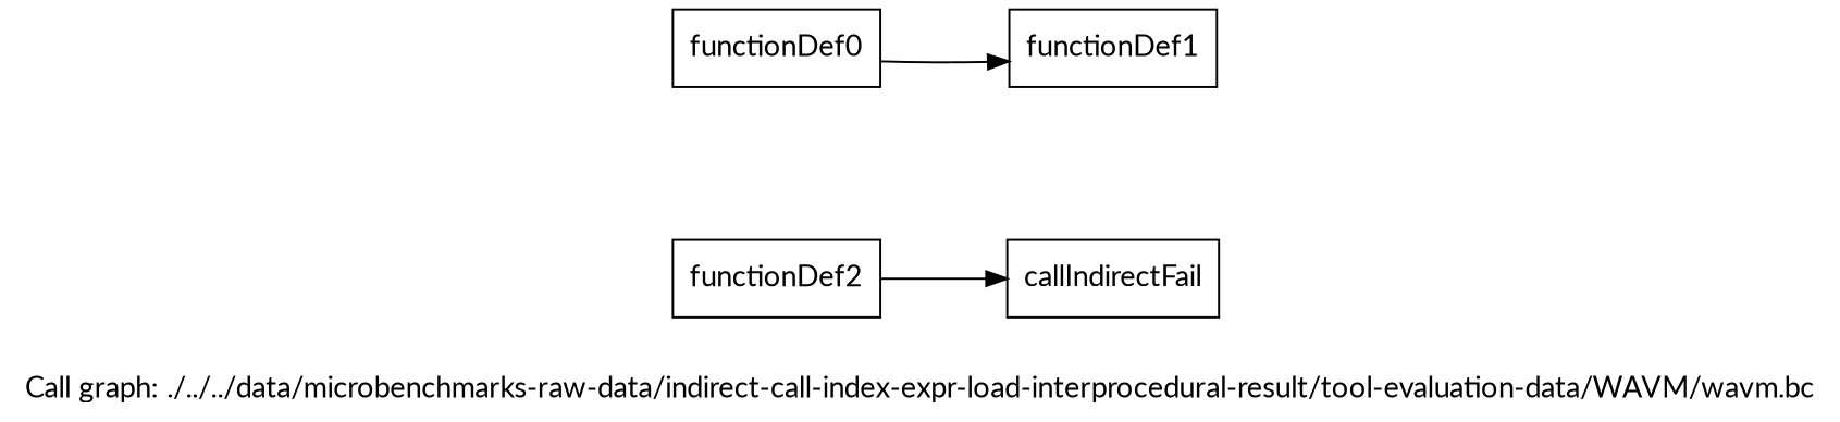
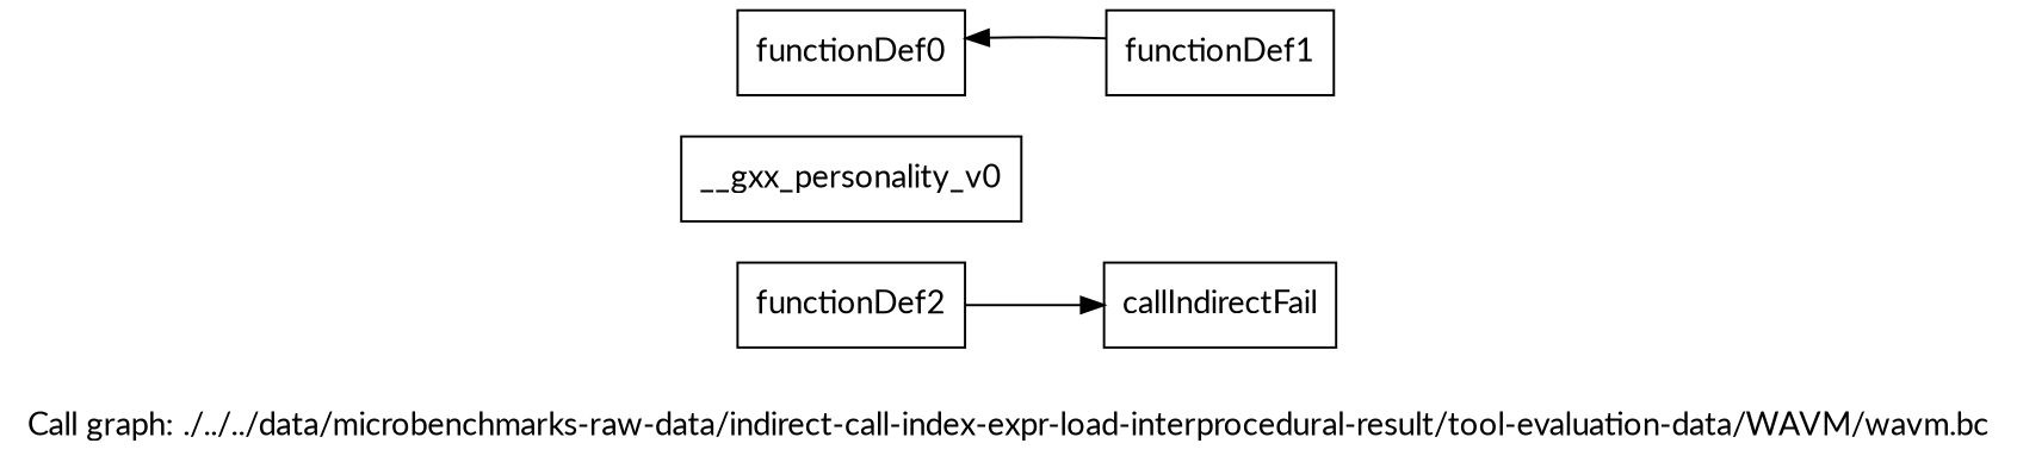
  digraph {
    fontname=Lato
    label="Call graph: ./../../data/microbenchmarks-raw-data/indirect-call-index-expr-load-interprocedural-result/tool-evaluation-data/WAVM/wavm.bc"
    rankdir=LR
    node [fontname=Lato shape=record]
    edge [fontname=Lato]
    n1 [label="{callIndirectFail}"]
+   n2 [label="{__gxx_personality_v0}"]
    n3 [label="{functionDef0}"]
    n4 [label="{functionDef1}"]
    n5 [label="{functionDef2}"]
-   n3 -> n4
+   n4 -> n3
    n5 -> n1
  }
